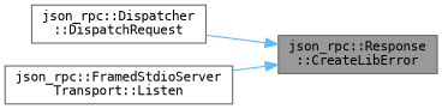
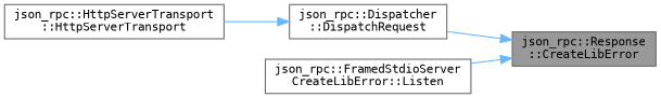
  digraph {
    fontname="DejaVu Sans Mono"
    rankdir=RL
    node [color=grey40 fillcolor=white fontname="DejaVu Sans Mono" fontsize=10 shape=box style=filled]
    edge [color=steelblue1 dir=back fontname="DejaVu Sans Mono" fontsize=10 labelfontname=Helvetica labelfontsize=10 style=solid]
    n1 [color=gray40 fillcolor=grey60 fontcolor=black height=0.2 label="json_rpc::Response\l::CreateLibError" width=0.4]
    n2 [height=0.2 label="json_rpc::Dispatcher\l::DispatchRequest" width=0.4]
-   n3 [height=0.2 label="json_rpc::FramedStdioServer\lTransport::Listen" width=0.4]
+   n3 [height=0.2 label="json_rpc::FramedStdioServer\lCreateLibError::Listen" width=0.4]
+   n4 [height=0.2 label="json_rpc::HttpServerTransport\l::HttpServerTransport" width=0.4]
    n1 -> n2
    n1 -> n3
+   n2 -> n4
  }
